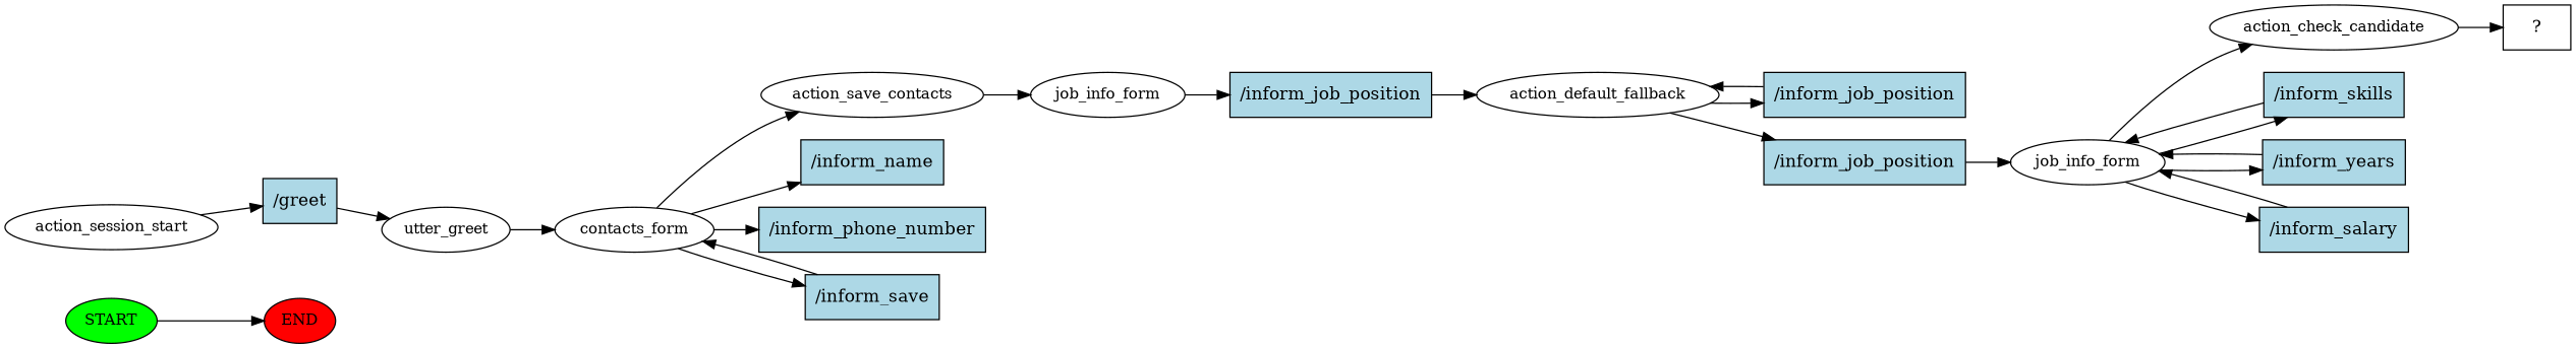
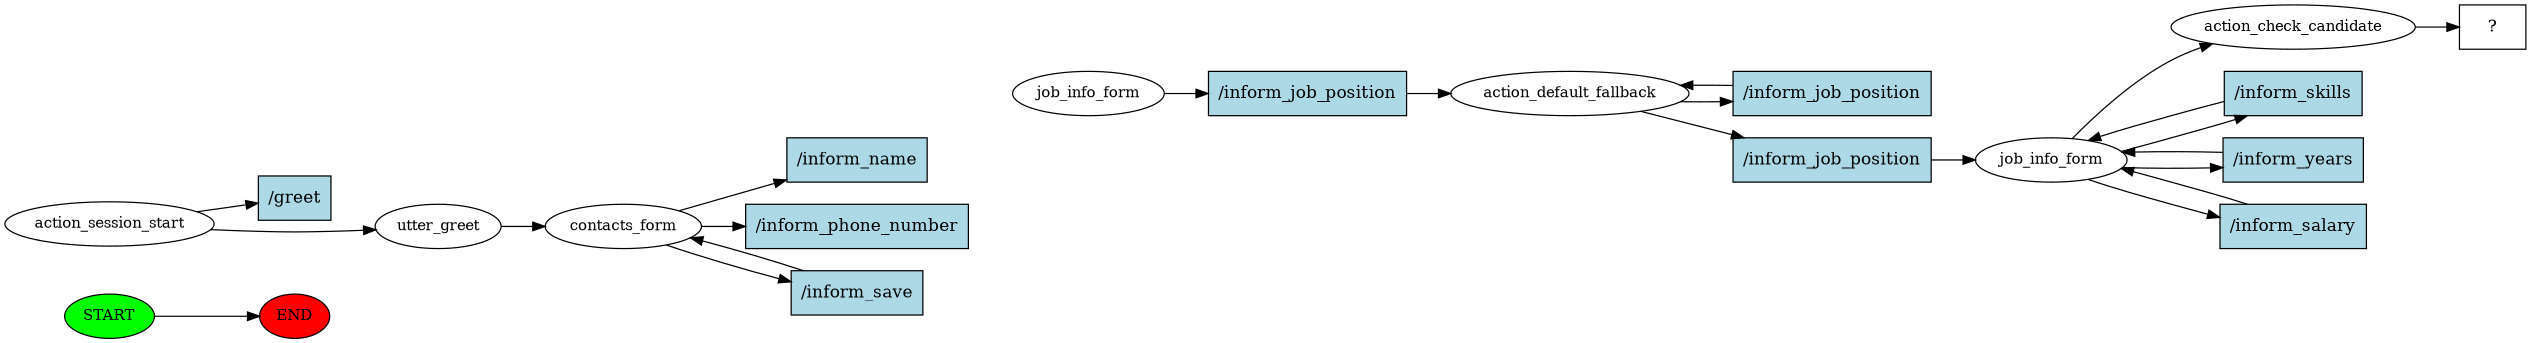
  digraph {
    rankdir=LR
    node [fillcolor=lightblue style=filled shape=rect]
    n1 [fillcolor=green fontsize=12 label=START shape=""]
    n2 [fillcolor=red fontsize=12 label=END shape=""]
    n3 [fontsize=12 label=action_session_start fillcolor="" style="" shape=""]
    n4 [label="/greet"]
    n5 [fontsize=12 label=utter_greet fillcolor="" style="" shape=""]
    n6 [fontsize=12 label=contacts_form fillcolor="" style="" shape=""]
-   n7 [fontsize=12 label=action_save_contacts fillcolor="" style="" shape=""]
    n8 [label="/inform_name"]
    n9 [label="/inform_phone_number"]
    n10 [label="/inform_save"]
    n11 [fontsize=12 label=job_info_form fillcolor="" style="" shape=""]
    n12 [label="/inform_job_position"]
    n13 [fontsize=12 label=action_default_fallback fillcolor="" style="" shape=""]
    n14 [label="/inform_job_position"]
    n15 [label="/inform_job_position"]
    n16 [fontsize=12 label=job_info_form fillcolor="" style="" shape=""]
    n17 [fontsize=12 label=action_check_candidate fillcolor="" style="" shape=""]
    n18 [label="/inform_skills"]
    n19 [label="/inform_years"]
    n20 [label="/inform_salary"]
    n21 [label="  ?  " fillcolor="" style=""]
    n1 -> n2
    n3 -> n4
-   n4 -> n5
+   n3 -> n5
    n5 -> n6
-   n6 -> n7
    n6 -> n8
    n6 -> n9
    n6 -> n10
-   n7 -> n11
    n10 -> n6
    n11 -> n12
    n12 -> n13
    n13 -> n14
    n13 -> n15
    n14 -> n13
    n15 -> n16
    n16 -> n17
    n16 -> n18
    n16 -> n19
    n16 -> n20
    n17 -> n21
    n18 -> n16
    n19 -> n16
    n20 -> n16
  }
